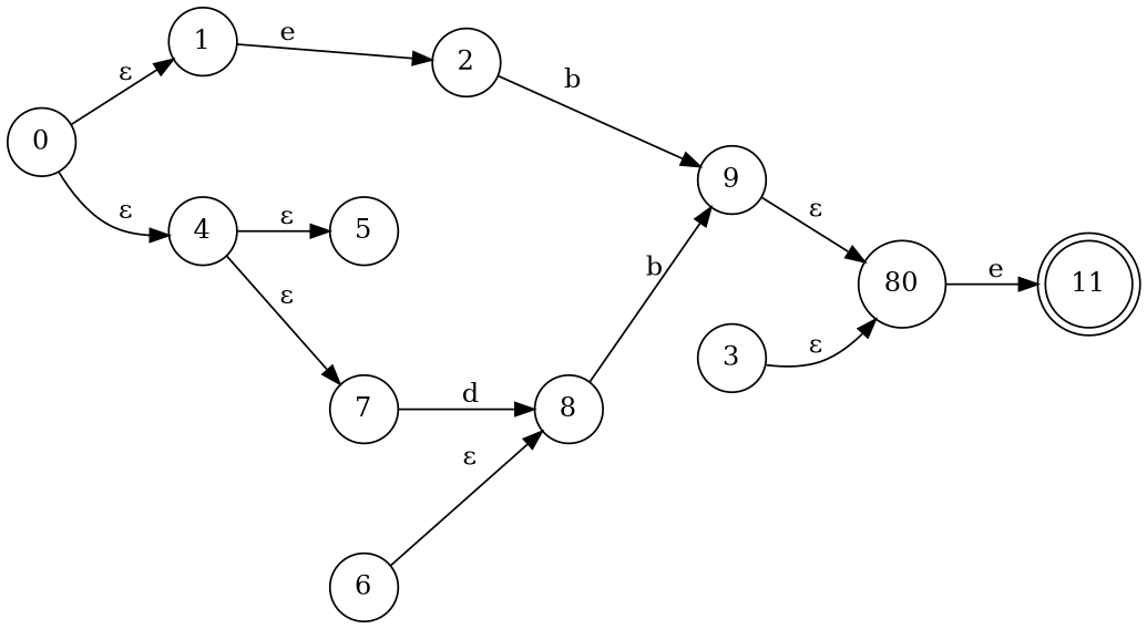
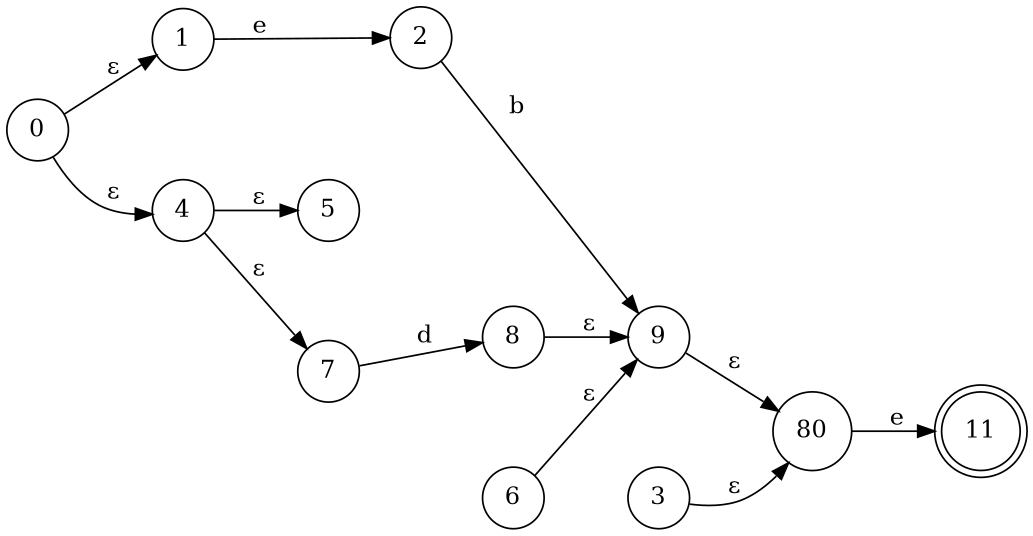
  digraph {
    nodesep=0.8
    rankdir=LR
    ranksep=0.5
    node [shape=circle]
    0
    1
    4
    2
    5
    7
    9
    n8 [label=80]
    3
    11 [shape=doublecircle]
    8
    6
    0 -> 1 [label=" ε"]
    0 -> 4 [label=" ε"]
    1 -> 2 [label=" e"]
    4 -> 5 [label=" ε"]
    4 -> 7 [label=" ε"]
    2 -> 9 [label=" b"]
    7 -> 8 [label=" d"]
    9 -> n8 [label=" ε"]
    n8 -> 11 [label=" e"]
    3 -> n8 [label=" ε"]
-   8 -> 9 [label=" b"]
-   6 -> 8 [label=" ε"]
+   8 -> 9 [label=" ε"]
+   6 -> 9 [label=" ε"]
  }
